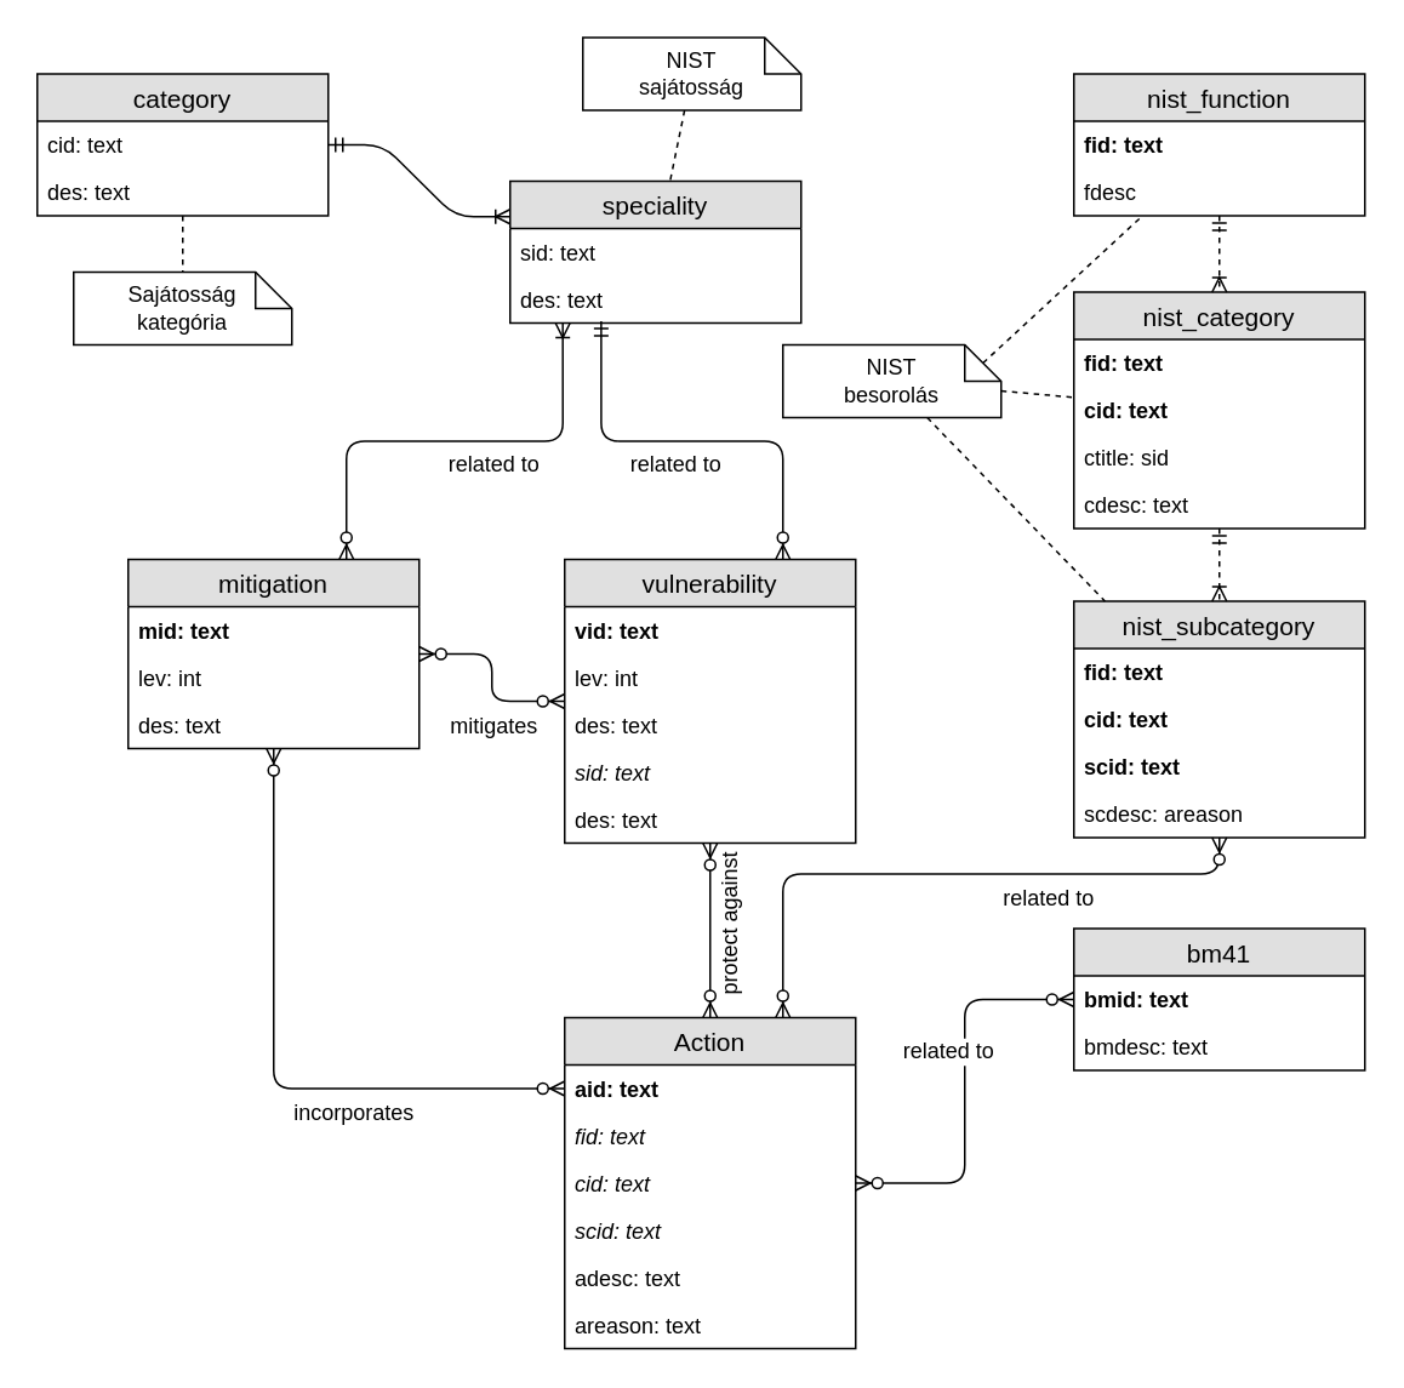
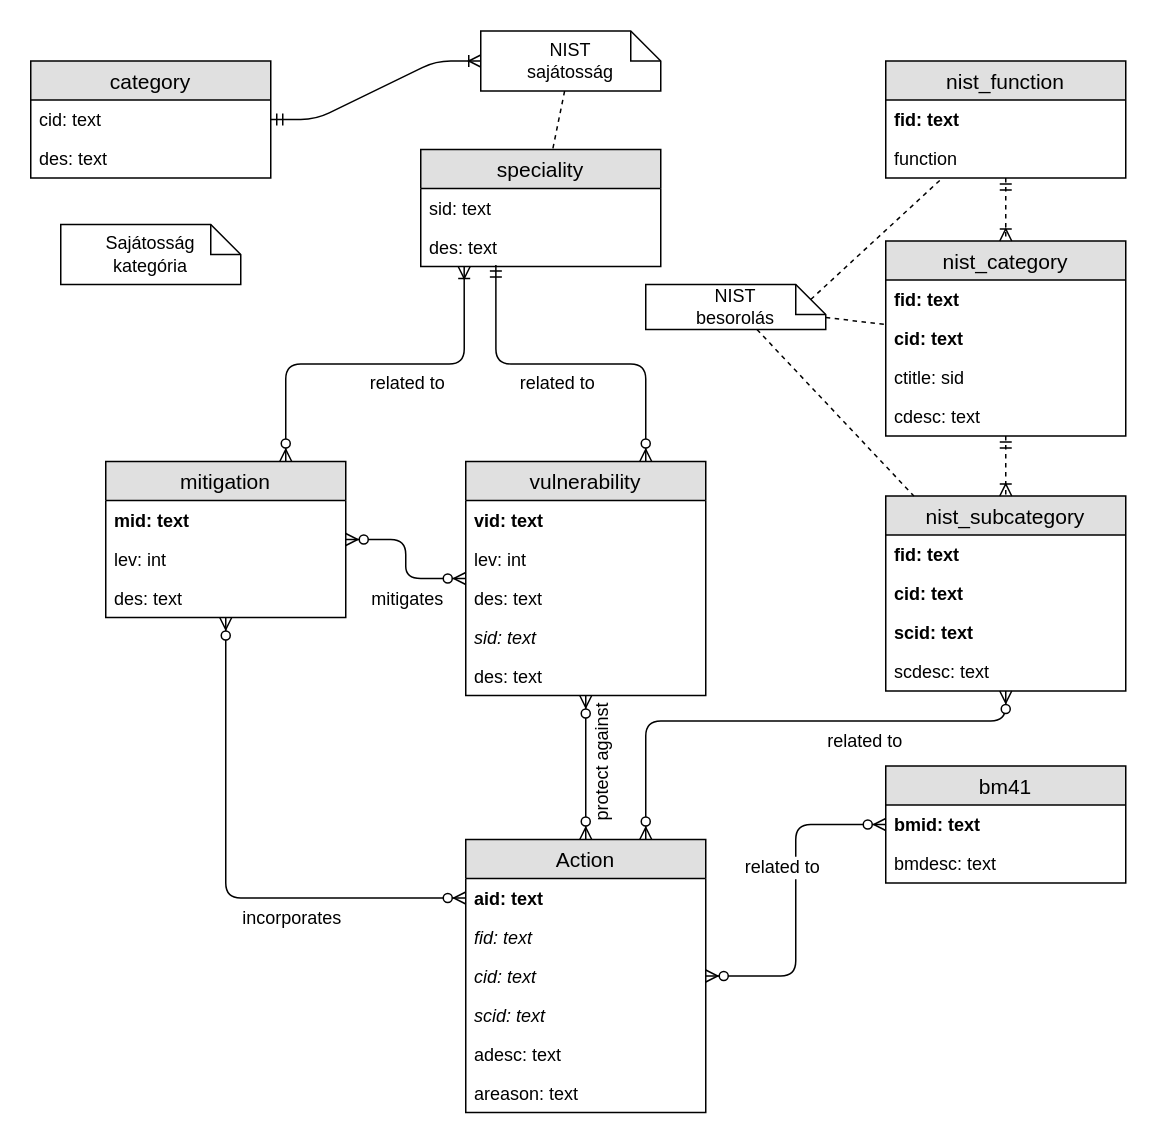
  <mxCell id="0" />
  <mxCell id="1" parent="0" />
  <mxCell id="2" value="category" style="swimlane;fontStyle=0;childLayout=stackLayout;horizontal=1;startSize=26;fillColor=#e0e0e0;horizontalStack=0;resizeParent=1;resizeParentMax=0;resizeLast=0;collapsible=1;marginBottom=0;swimlaneFillColor=#ffffff;align=center;fontSize=14;" vertex="1" parent="1"><mxGeometry x="20" y="40" width="160" height="78" as="geometry" /></mxCell>
  <mxCell id="3" value="cid: text" style="text;strokeColor=none;fillColor=none;spacingLeft=4;spacingRight=4;overflow=hidden;rotatable=0;points=[[0,0.5],[1,0.5]];portConstraint=eastwest;fontSize=12;" vertex="1" parent="2"><mxGeometry y="26" width="160" height="26" as="geometry" /></mxCell>
  <mxCell id="4" value="des: text" style="text;strokeColor=none;fillColor=none;spacingLeft=4;spacingRight=4;overflow=hidden;rotatable=0;points=[[0,0.5],[1,0.5]];portConstraint=eastwest;fontSize=12;" vertex="1" parent="2"><mxGeometry y="52" width="160" height="26" as="geometry" /></mxCell>
  <mxCell id="5" value="speciality" style="swimlane;fontStyle=0;childLayout=stackLayout;horizontal=1;startSize=26;fillColor=#e0e0e0;horizontalStack=0;resizeParent=1;resizeParentMax=0;resizeLast=0;collapsible=1;marginBottom=0;swimlaneFillColor=#ffffff;align=center;fontSize=14;" vertex="1" parent="1"><mxGeometry x="280" y="99" width="160" height="78" as="geometry" /></mxCell>
  <mxCell id="6" value="sid: text" style="text;strokeColor=none;fillColor=none;spacingLeft=4;spacingRight=4;overflow=hidden;rotatable=0;points=[[0,0.5],[1,0.5]];portConstraint=eastwest;fontSize=12;" vertex="1" parent="5"><mxGeometry y="26" width="160" height="26" as="geometry" /></mxCell>
  <mxCell id="7" value="des: text" style="text;strokeColor=none;fillColor=none;spacingLeft=4;spacingRight=4;overflow=hidden;rotatable=0;points=[[0,0.5],[1,0.5]];portConstraint=eastwest;fontSize=12;" vertex="1" parent="5"><mxGeometry y="52" width="160" height="26" as="geometry" /></mxCell>
  <mxCell id="8" value="vulnerability" style="swimlane;fontStyle=0;childLayout=stackLayout;horizontal=1;startSize=26;fillColor=#e0e0e0;horizontalStack=0;resizeParent=1;resizeParentMax=0;resizeLast=0;collapsible=1;marginBottom=0;swimlaneFillColor=#ffffff;align=center;fontSize=14;" vertex="1" parent="1"><mxGeometry x="310" y="307" width="160" height="156" as="geometry" /></mxCell>
  <mxCell id="9" value="vid: text" style="text;strokeColor=none;fillColor=none;spacingLeft=4;spacingRight=4;overflow=hidden;rotatable=0;points=[[0,0.5],[1,0.5]];portConstraint=eastwest;fontSize=12;fontStyle=1" vertex="1" parent="8"><mxGeometry y="26" width="160" height="26" as="geometry" /></mxCell>
  <mxCell id="10" value="lev: int" style="text;strokeColor=none;fillColor=none;spacingLeft=4;spacingRight=4;overflow=hidden;rotatable=0;points=[[0,0.5],[1,0.5]];portConstraint=eastwest;fontSize=12;" vertex="1" parent="8"><mxGeometry y="52" width="160" height="26" as="geometry" /></mxCell>
  <mxCell id="11" value="des: text" style="text;strokeColor=none;fillColor=none;spacingLeft=4;spacingRight=4;overflow=hidden;rotatable=0;points=[[0,0.5],[1,0.5]];portConstraint=eastwest;fontSize=12;" vertex="1" parent="8"><mxGeometry y="78" width="160" height="26" as="geometry" /></mxCell>
  <mxCell id="12" value="sid: text" style="text;strokeColor=none;fillColor=none;spacingLeft=4;spacingRight=4;overflow=hidden;rotatable=0;points=[[0,0.5],[1,0.5]];portConstraint=eastwest;fontSize=12;fontStyle=2" vertex="1" parent="8"><mxGeometry y="104" width="160" height="26" as="geometry" /></mxCell>
  <mxCell id="13" value="des: text" style="text;strokeColor=none;fillColor=none;spacingLeft=4;spacingRight=4;overflow=hidden;rotatable=0;points=[[0,0.5],[1,0.5]];portConstraint=eastwest;fontSize=12;" vertex="1" parent="8"><mxGeometry y="130" width="160" height="26" as="geometry" /></mxCell>
  <mxCell id="14" value="mitigation" style="swimlane;fontStyle=0;childLayout=stackLayout;horizontal=1;startSize=26;fillColor=#e0e0e0;horizontalStack=0;resizeParent=1;resizeParentMax=0;resizeLast=0;collapsible=1;marginBottom=0;swimlaneFillColor=#ffffff;align=center;fontSize=14;" vertex="1" parent="1"><mxGeometry x="70" y="307" width="160" height="104" as="geometry" /></mxCell>
  <mxCell id="15" value="mid: text" style="text;strokeColor=none;fillColor=none;spacingLeft=4;spacingRight=4;overflow=hidden;rotatable=0;points=[[0,0.5],[1,0.5]];portConstraint=eastwest;fontSize=12;fontStyle=1" vertex="1" parent="14"><mxGeometry y="26" width="160" height="26" as="geometry" /></mxCell>
  <mxCell id="16" value="lev: int" style="text;strokeColor=none;fillColor=none;spacingLeft=4;spacingRight=4;overflow=hidden;rotatable=0;points=[[0,0.5],[1,0.5]];portConstraint=eastwest;fontSize=12;" vertex="1" parent="14"><mxGeometry y="52" width="160" height="26" as="geometry" /></mxCell>
  <mxCell id="17" value="des: text" style="text;strokeColor=none;fillColor=none;spacingLeft=4;spacingRight=4;overflow=hidden;rotatable=0;points=[[0,0.5],[1,0.5]];portConstraint=eastwest;fontSize=12;" vertex="1" parent="14"><mxGeometry y="78" width="160" height="26" as="geometry" /></mxCell>
  <mxCell id="18" value="nist_function" style="swimlane;fontStyle=0;childLayout=stackLayout;horizontal=1;startSize=26;fillColor=#e0e0e0;horizontalStack=0;resizeParent=1;resizeParentMax=0;resizeLast=0;collapsible=1;marginBottom=0;swimlaneFillColor=#ffffff;align=center;fontSize=14;" vertex="1" parent="1"><mxGeometry x="590" y="40" width="160" height="78" as="geometry" /></mxCell>
  <mxCell id="19" value="fid: text" style="text;strokeColor=none;fillColor=none;spacingLeft=4;spacingRight=4;overflow=hidden;rotatable=0;points=[[0,0.5],[1,0.5]];portConstraint=eastwest;fontSize=12;fontStyle=1" vertex="1" parent="18"><mxGeometry y="26" width="160" height="26" as="geometry" /></mxCell>
- <mxCell id="20" value="fdesc" style="text;strokeColor=none;fillColor=none;spacingLeft=4;spacingRight=4;overflow=hidden;rotatable=0;points=[[0,0.5],[1,0.5]];portConstraint=eastwest;fontSize=12;" vertex="1" parent="18"><mxGeometry y="52" width="160" height="26" as="geometry" /></mxCell>
+ <mxCell id="20" value="function" style="text;strokeColor=none;fillColor=none;spacingLeft=4;spacingRight=4;overflow=hidden;rotatable=0;points=[[0,0.5],[1,0.5]];portConstraint=eastwest;fontSize=12;" vertex="1" parent="18"><mxGeometry y="52" width="160" height="26" as="geometry" /></mxCell>
  <mxCell id="21" value="nist_category" style="swimlane;fontStyle=0;childLayout=stackLayout;horizontal=1;startSize=26;fillColor=#e0e0e0;horizontalStack=0;resizeParent=1;resizeParentMax=0;resizeLast=0;collapsible=1;marginBottom=0;swimlaneFillColor=#ffffff;align=center;fontSize=14;" vertex="1" parent="1"><mxGeometry x="590" y="160" width="160" height="130" as="geometry" /></mxCell>
  <mxCell id="22" value="fid: text" style="text;strokeColor=none;fillColor=none;spacingLeft=4;spacingRight=4;overflow=hidden;rotatable=0;points=[[0,0.5],[1,0.5]];portConstraint=eastwest;fontSize=12;fontStyle=1" vertex="1" parent="21"><mxGeometry y="26" width="160" height="26" as="geometry" /></mxCell>
  <mxCell id="23" value="cid: text" style="text;strokeColor=none;fillColor=none;spacingLeft=4;spacingRight=4;overflow=hidden;rotatable=0;points=[[0,0.5],[1,0.5]];portConstraint=eastwest;fontSize=12;fontStyle=1" vertex="1" parent="21"><mxGeometry y="52" width="160" height="26" as="geometry" /></mxCell>
  <mxCell id="24" value="ctitle: sid" style="text;strokeColor=none;fillColor=none;spacingLeft=4;spacingRight=4;overflow=hidden;rotatable=0;points=[[0,0.5],[1,0.5]];portConstraint=eastwest;fontSize=12;" vertex="1" parent="21"><mxGeometry y="78" width="160" height="26" as="geometry" /></mxCell>
  <mxCell id="25" value="cdesc: text" style="text;strokeColor=none;fillColor=none;spacingLeft=4;spacingRight=4;overflow=hidden;rotatable=0;points=[[0,0.5],[1,0.5]];portConstraint=eastwest;fontSize=12;" vertex="1" parent="21"><mxGeometry y="104" width="160" height="26" as="geometry" /></mxCell>
  <mxCell id="26" value="nist_subcategory" style="swimlane;fontStyle=0;childLayout=stackLayout;horizontal=1;startSize=26;fillColor=#e0e0e0;horizontalStack=0;resizeParent=1;resizeParentMax=0;resizeLast=0;collapsible=1;marginBottom=0;swimlaneFillColor=#ffffff;align=center;fontSize=14;" vertex="1" parent="1"><mxGeometry x="590" y="330" width="160" height="130" as="geometry" /></mxCell>
  <mxCell id="27" value="fid: text" style="text;strokeColor=none;fillColor=none;spacingLeft=4;spacingRight=4;overflow=hidden;rotatable=0;points=[[0,0.5],[1,0.5]];portConstraint=eastwest;fontSize=12;fontStyle=1" vertex="1" parent="26"><mxGeometry y="26" width="160" height="26" as="geometry" /></mxCell>
  <mxCell id="28" value="cid: text" style="text;strokeColor=none;fillColor=none;spacingLeft=4;spacingRight=4;overflow=hidden;rotatable=0;points=[[0,0.5],[1,0.5]];portConstraint=eastwest;fontSize=12;fontStyle=1" vertex="1" parent="26"><mxGeometry y="52" width="160" height="26" as="geometry" /></mxCell>
  <mxCell id="29" value="scid: text" style="text;strokeColor=none;fillColor=none;spacingLeft=4;spacingRight=4;overflow=hidden;rotatable=0;points=[[0,0.5],[1,0.5]];portConstraint=eastwest;fontSize=12;fontStyle=1" vertex="1" parent="26"><mxGeometry y="78" width="160" height="26" as="geometry" /></mxCell>
- <mxCell id="30" value="scdesc: areason" style="text;strokeColor=none;fillColor=none;spacingLeft=4;spacingRight=4;overflow=hidden;rotatable=0;points=[[0,0.5],[1,0.5]];portConstraint=eastwest;fontSize=12;" vertex="1" parent="26"><mxGeometry y="104" width="160" height="26" as="geometry" /></mxCell>
+ <mxCell id="30" value="scdesc: text" style="text;strokeColor=none;fillColor=none;spacingLeft=4;spacingRight=4;overflow=hidden;rotatable=0;points=[[0,0.5],[1,0.5]];portConstraint=eastwest;fontSize=12;" vertex="1" parent="26"><mxGeometry y="104" width="160" height="26" as="geometry" /></mxCell>
  <mxCell id="31" value="Action" style="swimlane;fontStyle=0;childLayout=stackLayout;horizontal=1;startSize=26;fillColor=#e0e0e0;horizontalStack=0;resizeParent=1;resizeParentMax=0;resizeLast=0;collapsible=1;marginBottom=0;swimlaneFillColor=#ffffff;align=center;fontSize=14;" vertex="1" parent="1"><mxGeometry x="310" y="559" width="160" height="182" as="geometry" /></mxCell>
  <mxCell id="32" value="aid: text" style="text;strokeColor=none;fillColor=none;spacingLeft=4;spacingRight=4;overflow=hidden;rotatable=0;points=[[0,0.5],[1,0.5]];portConstraint=eastwest;fontSize=12;fontStyle=1" vertex="1" parent="31"><mxGeometry y="26" width="160" height="26" as="geometry" /></mxCell>
  <mxCell id="33" value="fid: text" style="text;strokeColor=none;fillColor=none;spacingLeft=4;spacingRight=4;overflow=hidden;rotatable=0;points=[[0,0.5],[1,0.5]];portConstraint=eastwest;fontSize=12;fontStyle=2" vertex="1" parent="31"><mxGeometry y="52" width="160" height="26" as="geometry" /></mxCell>
  <mxCell id="34" value="cid: text" style="text;strokeColor=none;fillColor=none;spacingLeft=4;spacingRight=4;overflow=hidden;rotatable=0;points=[[0,0.5],[1,0.5]];portConstraint=eastwest;fontSize=12;fontStyle=2" vertex="1" parent="31"><mxGeometry y="78" width="160" height="26" as="geometry" /></mxCell>
  <mxCell id="35" value="scid: text" style="text;strokeColor=none;fillColor=none;spacingLeft=4;spacingRight=4;overflow=hidden;rotatable=0;points=[[0,0.5],[1,0.5]];portConstraint=eastwest;fontSize=12;fontStyle=2" vertex="1" parent="31"><mxGeometry y="104" width="160" height="26" as="geometry" /></mxCell>
  <mxCell id="36" value="adesc: text" style="text;strokeColor=none;fillColor=none;spacingLeft=4;spacingRight=4;overflow=hidden;rotatable=0;points=[[0,0.5],[1,0.5]];portConstraint=eastwest;fontSize=12;" vertex="1" parent="31"><mxGeometry y="130" width="160" height="26" as="geometry" /></mxCell>
  <mxCell id="37" value="areason: text" style="text;strokeColor=none;fillColor=none;spacingLeft=4;spacingRight=4;overflow=hidden;rotatable=0;points=[[0,0.5],[1,0.5]];portConstraint=eastwest;fontSize=12;" vertex="1" parent="31"><mxGeometry y="156" width="160" height="26" as="geometry" /></mxCell>
  <mxCell id="38" value="&lt;div&gt;Sajátosság &lt;br&gt;&lt;/div&gt;&lt;div&gt;kategória&lt;/div&gt;" style="shape=note;size=20;whiteSpace=wrap;html=1;" vertex="1" parent="1"><mxGeometry x="40" y="149" width="120" height="40" as="geometry" /></mxCell>
- <mxCell id="39" style="rounded=0;orthogonalLoop=1;jettySize=auto;html=1;endArrow=none;endFill=0;dashed=1;" edge="1" parent="1" source="2" target="38"><mxGeometry relative="1" as="geometry" /></mxCell>
- <mxCell id="40" value="" style="edgeStyle=entityRelationEdgeStyle;fontSize=12;html=1;endArrow=ERoneToMany;startArrow=ERmandOne;entryX=0;entryY=0.25;entryDx=0;entryDy=0;" edge="1" parent="1" source="2" target="5"><mxGeometry width="100" height="100" relative="1" as="geometry"><mxPoint x="-90" y="99" as="sourcePoint" /><mxPoint x="-10" y="289" as="targetPoint" /></mxGeometry></mxCell>
+ <mxCell id="40" value="" style="edgeStyle=entityRelationEdgeStyle;fontSize=12;html=1;endArrow=ERoneToMany;startArrow=ERmandOne;" edge="1" parent="1" source="2" target="48"><mxGeometry width="100" height="100" relative="1" as="geometry"><mxPoint x="-90" y="99" as="sourcePoint" /><mxPoint x="-10" y="289" as="targetPoint" /></mxGeometry></mxCell>
  <mxCell id="41" value="" style="edgeStyle=orthogonalEdgeStyle;fontSize=12;html=1;endArrow=ERoneToMany;startArrow=ERzeroToMany;entryX=0.181;entryY=1;entryDx=0;entryDy=0;exitX=0.75;exitY=0;exitDx=0;exitDy=0;entryPerimeter=0;" edge="1" parent="1" source="14" target="7"><mxGeometry width="100" height="100" relative="1" as="geometry"><mxPoint x="90" y="189" as="sourcePoint" /><mxPoint x="430" y="89" as="targetPoint" /></mxGeometry></mxCell>
  <mxCell id="42" value="related to" style="text;html=1;align=center;verticalAlign=middle;resizable=0;points=[];;labelBackgroundColor=#ffffff;" vertex="1" connectable="0" parent="41"><mxGeometry x="0.229" y="1" relative="1" as="geometry"><mxPoint x="-8" y="13" as="offset" /></mxGeometry></mxCell>
  <mxCell id="43" value="" style="edgeStyle=orthogonalEdgeStyle;fontSize=12;html=1;endArrow=ERmandOne;startArrow=ERzeroToMany;entryX=0.313;entryY=0.962;entryDx=0;entryDy=0;exitX=0.75;exitY=0;exitDx=0;exitDy=0;entryPerimeter=0;endFill=0;" edge="1" parent="1" source="8" target="7"><mxGeometry width="100" height="100" relative="1" as="geometry"><mxPoint x="200" y="317" as="sourcePoint" /><mxPoint x="319" y="187" as="targetPoint" /></mxGeometry></mxCell>
  <mxCell id="44" value="related to" style="text;html=1;align=center;verticalAlign=middle;resizable=0;points=[];;labelBackgroundColor=#ffffff;" vertex="1" connectable="0" parent="43"><mxGeometry x="0.082" y="1" relative="1" as="geometry"><mxPoint y="11" as="offset" /></mxGeometry></mxCell>
  <mxCell id="45" value="" style="edgeStyle=orthogonalEdgeStyle;fontSize=12;html=1;endArrow=ERoneToMany;startArrow=ERmandOne;dashed=1;" edge="1" parent="1" source="18" target="21"><mxGeometry width="100" height="100" relative="1" as="geometry"><mxPoint x="80" y="730" as="sourcePoint" /><mxPoint x="-20" y="830" as="targetPoint" /></mxGeometry></mxCell>
  <mxCell id="46" value="" style="edgeStyle=orthogonalEdgeStyle;fontSize=12;html=1;endArrow=ERoneToMany;startArrow=ERmandOne;dashed=1;" edge="1" parent="1" source="21" target="26"><mxGeometry width="100" height="100" relative="1" as="geometry"><mxPoint x="670" y="290" as="sourcePoint" /><mxPoint x="670" y="332" as="targetPoint" /></mxGeometry></mxCell>
  <mxCell id="47" style="rounded=0;orthogonalLoop=1;jettySize=auto;html=1;dashed=1;endArrow=none;endFill=0;" edge="1" parent="1" source="48" target="5"><mxGeometry relative="1" as="geometry" /></mxCell>
  <mxCell id="48" value="&lt;div&gt;NIST&lt;/div&gt;&lt;div&gt;sajátosság&lt;br&gt;&lt;/div&gt;" style="shape=note;size=20;whiteSpace=wrap;html=1;" vertex="1" parent="1"><mxGeometry x="320" y="20" width="120" height="40" as="geometry" /></mxCell>
  <mxCell id="49" value="" style="edgeStyle=orthogonalEdgeStyle;fontSize=12;html=1;endArrow=ERzeroToMany;endFill=1;startArrow=ERzeroToMany;" edge="1" parent="1" source="14" target="8"><mxGeometry width="100" height="100" relative="1" as="geometry"><mxPoint x="200" y="559" as="sourcePoint" /><mxPoint x="300" y="459" as="targetPoint" /></mxGeometry></mxCell>
  <mxCell id="50" value="mitigates" style="text;html=1;align=center;verticalAlign=middle;resizable=0;points=[];;labelBackgroundColor=#ffffff;" vertex="1" connectable="0" parent="49"><mxGeometry x="0.358" y="4" relative="1" as="geometry"><mxPoint x="-6" y="17" as="offset" /></mxGeometry></mxCell>
  <mxCell id="51" value="bm41" style="swimlane;fontStyle=0;childLayout=stackLayout;horizontal=1;startSize=26;fillColor=#e0e0e0;horizontalStack=0;resizeParent=1;resizeParentMax=0;resizeLast=0;collapsible=1;marginBottom=0;swimlaneFillColor=#ffffff;align=center;fontSize=14;" vertex="1" parent="1"><mxGeometry x="590" y="510" width="160" height="78" as="geometry" /></mxCell>
  <mxCell id="52" value="bmid: text" style="text;strokeColor=none;fillColor=none;spacingLeft=4;spacingRight=4;overflow=hidden;rotatable=0;points=[[0,0.5],[1,0.5]];portConstraint=eastwest;fontSize=12;fontStyle=1" vertex="1" parent="51"><mxGeometry y="26" width="160" height="26" as="geometry" /></mxCell>
  <mxCell id="53" value="bmdesc: text" style="text;strokeColor=none;fillColor=none;spacingLeft=4;spacingRight=4;overflow=hidden;rotatable=0;points=[[0,0.5],[1,0.5]];portConstraint=eastwest;fontSize=12;" vertex="1" parent="51"><mxGeometry y="52" width="160" height="26" as="geometry" /></mxCell>
  <mxCell id="54" value="" style="edgeStyle=orthogonalEdgeStyle;fontSize=12;html=1;endArrow=ERzeroToMany;endFill=1;startArrow=ERzeroToMany;" edge="1" parent="1" source="31" target="51"><mxGeometry width="100" height="100" relative="1" as="geometry"><mxPoint x="250" y="510" as="sourcePoint" /><mxPoint x="330" y="536" as="targetPoint" /></mxGeometry></mxCell>
  <mxCell id="55" value="related to" style="text;html=1;align=center;verticalAlign=middle;resizable=0;points=[];;labelBackgroundColor=#ffffff;" vertex="1" connectable="0" parent="54"><mxGeometry x="0.358" y="4" relative="1" as="geometry"><mxPoint x="-6" y="17" as="offset" /></mxGeometry></mxCell>
  <mxCell id="56" value="" style="edgeStyle=orthogonalEdgeStyle;fontSize=12;html=1;endArrow=ERzeroToMany;endFill=1;startArrow=ERzeroToMany;" edge="1" parent="1" source="31" target="26"><mxGeometry width="100" height="100" relative="1" as="geometry"><mxPoint x="200" y="621" as="sourcePoint" /><mxPoint x="600" y="559" as="targetPoint" /><Array as="points"><mxPoint x="430" y="480" /><mxPoint x="670" y="480" /></Array></mxGeometry></mxCell>
  <mxCell id="57" value="related to" style="text;html=1;align=center;verticalAlign=middle;resizable=0;points=[];;labelBackgroundColor=#ffffff;" vertex="1" connectable="0" parent="56"><mxGeometry x="0.358" y="4" relative="1" as="geometry"><mxPoint x="-6" y="17" as="offset" /></mxGeometry></mxCell>
  <mxCell id="58" value="" style="edgeStyle=orthogonalEdgeStyle;fontSize=12;html=1;endArrow=ERzeroToMany;endFill=1;startArrow=ERzeroToMany;" edge="1" parent="1" source="14" target="32"><mxGeometry width="100" height="100" relative="1" as="geometry"><mxPoint x="130" y="578" as="sourcePoint" /><mxPoint x="210" y="604" as="targetPoint" /></mxGeometry></mxCell>
  <mxCell id="59" value="incorporates" style="text;html=1;align=center;verticalAlign=middle;resizable=0;points=[];;labelBackgroundColor=#ffffff;" vertex="1" connectable="0" parent="58"><mxGeometry x="0.358" y="4" relative="1" as="geometry"><mxPoint x="-6" y="17" as="offset" /></mxGeometry></mxCell>
  <mxCell id="60" value="" style="edgeStyle=orthogonalEdgeStyle;fontSize=12;html=1;endArrow=ERzeroToMany;endFill=1;startArrow=ERzeroToMany;" edge="1" parent="1" source="8" target="31"><mxGeometry width="100" height="100" relative="1" as="geometry"><mxPoint x="160" y="421" as="sourcePoint" /><mxPoint x="320" y="608" as="targetPoint" /></mxGeometry></mxCell>
  <mxCell id="61" value="protect against" style="text;html=1;align=center;verticalAlign=middle;resizable=0;points=[];;labelBackgroundColor=#ffffff;rotation=-90;" vertex="1" connectable="0" parent="60"><mxGeometry x="0.358" y="4" relative="1" as="geometry"><mxPoint x="6" y="-19" as="offset" /></mxGeometry></mxCell>
  <mxCell id="62" style="rounded=0;orthogonalLoop=1;jettySize=auto;html=1;exitX=0;exitY=0;exitDx=110;exitDy=10;exitPerimeter=0;dashed=1;endArrow=none;endFill=0;" edge="1" parent="1" source="65" target="18"><mxGeometry relative="1" as="geometry" /></mxCell>
  <mxCell id="63" style="edgeStyle=none;rounded=0;orthogonalLoop=1;jettySize=auto;html=1;dashed=1;endArrow=none;endFill=0;" edge="1" parent="1" source="65" target="21"><mxGeometry relative="1" as="geometry" /></mxCell>
  <mxCell id="64" style="edgeStyle=none;rounded=0;orthogonalLoop=1;jettySize=auto;html=1;dashed=1;endArrow=none;endFill=0;" edge="1" parent="1" source="65" target="26"><mxGeometry relative="1" as="geometry" /></mxCell>
- <mxCell id="65" value="&lt;div&gt;NIST&lt;/div&gt;&lt;div&gt;besorolás&lt;br&gt;&lt;/div&gt;" style="shape=note;size=20;whiteSpace=wrap;html=1;" vertex="1" parent="1"><mxGeometry x="430" y="189" width="120" height="40" as="geometry" /></mxCell>
+ <mxCell id="65" value="&lt;div&gt;NIST&lt;/div&gt;&lt;div&gt;besorolás&lt;br&gt;&lt;/div&gt;" style="shape=note;size=20;whiteSpace=wrap;html=1;" vertex="1" parent="1"><mxGeometry x="430" y="189" width="120" height="30" as="geometry" /></mxCell>
